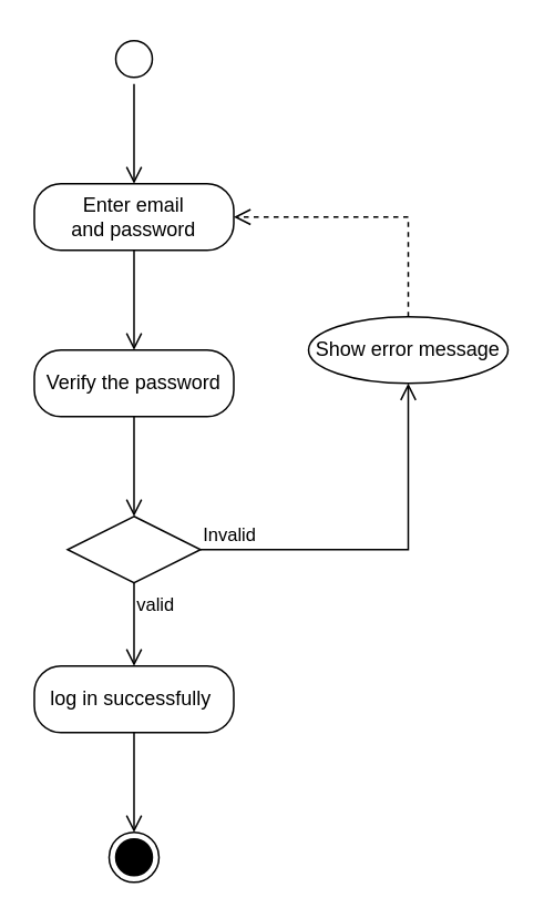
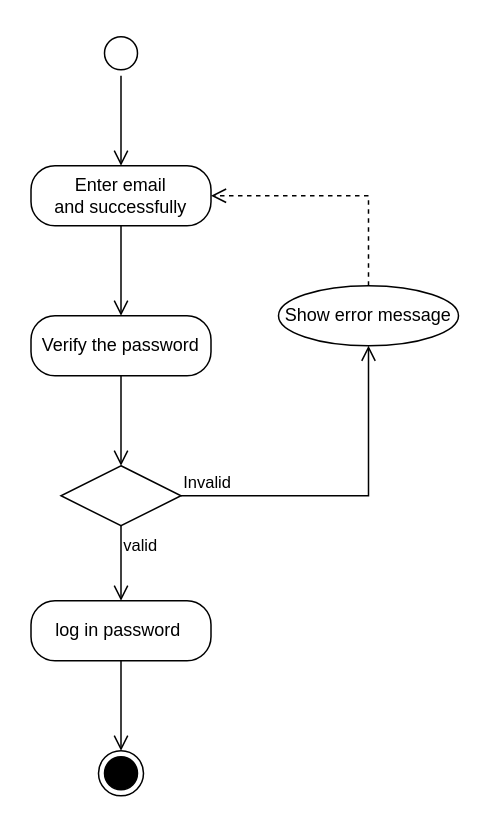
  <mxCell id="0" />
  <mxCell id="1" parent="0" />
  <mxCell id="2" value="" style="ellipse;html=1;shape=startState;labelBackgroundColor=none;" parent="1" vertex="1"><mxGeometry x="65" y="20" width="30" height="30" as="geometry" /></mxCell>
  <mxCell id="3" value="" style="edgeStyle=orthogonalEdgeStyle;html=1;verticalAlign=bottom;endArrow=open;endSize=8;rounded=0;labelBackgroundColor=none;fontColor=default;" parent="1" source="2" edge="1"><mxGeometry relative="1" as="geometry"><mxPoint x="80" y="110" as="targetPoint" /></mxGeometry></mxCell>
- <mxCell id="4" value="Enter email&lt;div&gt;and password&lt;/div&gt;" style="rounded=1;whiteSpace=wrap;html=1;arcSize=40;labelBackgroundColor=none;" parent="1" vertex="1"><mxGeometry x="20" y="110" width="120" height="40" as="geometry" /></mxCell>
+ <mxCell id="4" value="Enter email&lt;div&gt;and successfully&lt;/div&gt;" style="rounded=1;whiteSpace=wrap;html=1;arcSize=40;labelBackgroundColor=none;" parent="1" vertex="1"><mxGeometry x="20" y="110" width="120" height="40" as="geometry" /></mxCell>
  <mxCell id="5" value="" style="edgeStyle=orthogonalEdgeStyle;html=1;verticalAlign=bottom;endArrow=open;endSize=8;rounded=0;labelBackgroundColor=none;fontColor=default;" parent="1" source="4" edge="1"><mxGeometry relative="1" as="geometry"><mxPoint x="80" y="210" as="targetPoint" /></mxGeometry></mxCell>
  <mxCell id="6" value="Verify the password" style="rounded=1;whiteSpace=wrap;html=1;arcSize=40;labelBackgroundColor=none;" parent="1" vertex="1"><mxGeometry x="20" y="210" width="120" height="40" as="geometry" /></mxCell>
  <mxCell id="7" value="" style="edgeStyle=orthogonalEdgeStyle;html=1;verticalAlign=bottom;endArrow=open;endSize=8;rounded=0;labelBackgroundColor=none;fontColor=default;" parent="1" source="6" edge="1"><mxGeometry relative="1" as="geometry"><mxPoint x="80" y="310" as="targetPoint" /></mxGeometry></mxCell>
  <mxCell id="8" value="" style="rhombus;whiteSpace=wrap;html=1;labelBackgroundColor=none;" parent="1" vertex="1"><mxGeometry x="40" y="310" width="80" height="40" as="geometry" /></mxCell>
  <mxCell id="9" value="Invalid" style="edgeStyle=orthogonalEdgeStyle;html=1;align=left;verticalAlign=bottom;endArrow=open;endSize=8;rounded=0;entryX=0.5;entryY=1;entryDx=0;entryDy=0;labelBackgroundColor=none;fontColor=default;" parent="1" source="8" target="11" edge="1"><mxGeometry x="-1" relative="1" as="geometry"><mxPoint x="245" y="260" as="targetPoint" /><Array as="points"><mxPoint x="245" y="330" /></Array></mxGeometry></mxCell>
  <mxCell id="10" value="valid" style="edgeStyle=orthogonalEdgeStyle;html=1;align=left;verticalAlign=top;endArrow=open;endSize=8;rounded=0;labelBackgroundColor=none;fontColor=default;" parent="1" source="8" edge="1"><mxGeometry x="-1" relative="1" as="geometry"><mxPoint x="80" y="400" as="targetPoint" /></mxGeometry></mxCell>
  <mxCell id="11" value="Show error message" style="ellipse;whiteSpace=wrap;html=1;arcSize=40;labelBackgroundColor=none;" parent="1" vertex="1"><mxGeometry x="185" y="190" width="120" height="40" as="geometry" /></mxCell>
  <mxCell id="12" value="" style="edgeStyle=orthogonalEdgeStyle;html=1;verticalAlign=bottom;endArrow=open;endSize=8;rounded=0;entryX=1;entryY=0.5;entryDx=0;entryDy=0;labelBackgroundColor=none;fontColor=default;dashed=1;" parent="1" source="11" target="4" edge="1"><mxGeometry relative="1" as="geometry"><mxPoint x="245" y="290" as="targetPoint" /><Array as="points"><mxPoint x="245" y="130" /></Array></mxGeometry></mxCell>
- <mxCell id="13" value="log in successfully&amp;nbsp;" style="rounded=1;whiteSpace=wrap;html=1;arcSize=40;labelBackgroundColor=none;" parent="1" vertex="1"><mxGeometry x="20" y="400" width="120" height="40" as="geometry" /></mxCell>
+ <mxCell id="13" value="log in password&amp;nbsp;" style="rounded=1;whiteSpace=wrap;html=1;arcSize=40;labelBackgroundColor=none;" parent="1" vertex="1"><mxGeometry x="20" y="400" width="120" height="40" as="geometry" /></mxCell>
  <mxCell id="14" value="" style="edgeStyle=orthogonalEdgeStyle;html=1;verticalAlign=bottom;endArrow=open;endSize=8;rounded=0;entryX=0.5;entryY=0;entryDx=0;entryDy=0;labelBackgroundColor=none;fontColor=default;" parent="1" source="13" target="15" edge="1"><mxGeometry relative="1" as="geometry"><mxPoint x="80" y="500" as="targetPoint" /></mxGeometry></mxCell>
  <mxCell id="15" value="" style="ellipse;html=1;shape=endState;fillColor=strokeColor;" vertex="1" parent="1"><mxGeometry x="65" y="500" width="30" height="30" as="geometry" /></mxCell>
